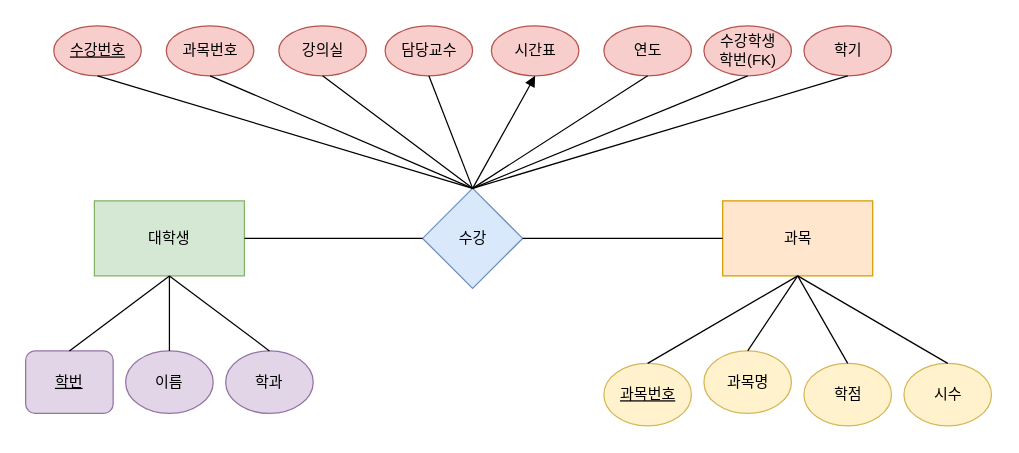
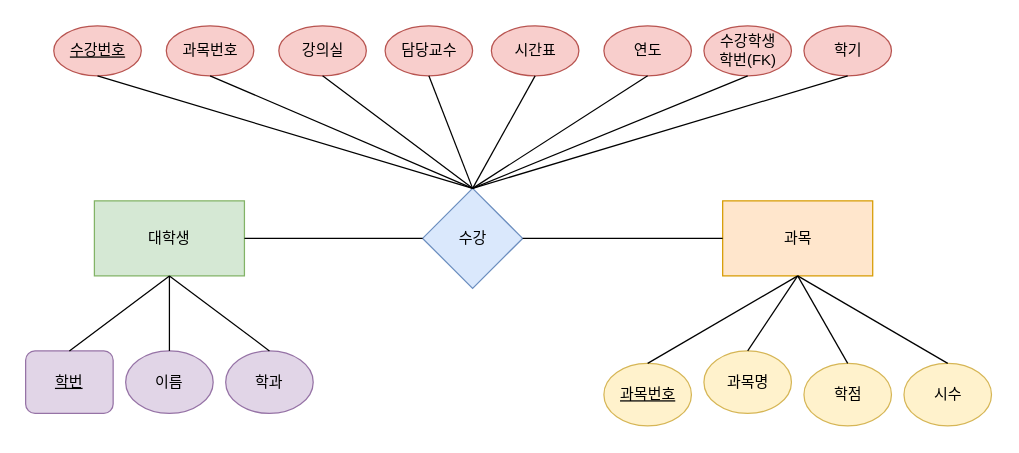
  <mxCell id="0" />
  <mxCell id="1" parent="0" />
  <mxCell id="2" value="대학생" style="rounded=0;whiteSpace=wrap;html=1;fillColor=#d5e8d4;strokeColor=#82b366;" vertex="1" parent="1"><mxGeometry x="75" y="160" width="120" height="60" as="geometry" /></mxCell>
  <mxCell id="3" value="수강" style="rhombus;whiteSpace=wrap;html=1;fillColor=#dae8fc;strokeColor=#6c8ebf;" vertex="1" parent="1"><mxGeometry x="337.5" y="150" width="80" height="80" as="geometry" /></mxCell>
  <mxCell id="4" value="과목" style="rounded=0;whiteSpace=wrap;html=1;fillColor=#ffe6cc;strokeColor=#d79b00;" vertex="1" parent="1"><mxGeometry x="577.5" y="160" width="120" height="60" as="geometry" /></mxCell>
  <mxCell id="5" value="" style="endArrow=none;html=1;rounded=0;entryX=0;entryY=0.5;entryDx=0;entryDy=0;exitX=1;exitY=0.5;exitDx=0;exitDy=0;" edge="1" parent="1" source="2" target="3"><mxGeometry width="50" height="50" relative="1" as="geometry"><mxPoint x="222.5" y="220" as="sourcePoint" /><mxPoint x="332.5" y="190" as="targetPoint" /></mxGeometry></mxCell>
  <mxCell id="6" value="" style="endArrow=none;html=1;rounded=0;entryX=0;entryY=0.5;entryDx=0;entryDy=0;exitX=1;exitY=0.5;exitDx=0;exitDy=0;" edge="1" parent="1" source="3" target="4"><mxGeometry width="50" height="50" relative="1" as="geometry"><mxPoint x="432.5" y="210" as="sourcePoint" /><mxPoint x="537.5" y="189.5" as="targetPoint" /></mxGeometry></mxCell>
  <mxCell id="7" value="&lt;u&gt;학번&lt;/u&gt;" style="whiteSpace=wrap;html=1;fillColor=#e1d5e7;strokeColor=#9673a6;rounded=1;" vertex="1" parent="1"><mxGeometry x="20" y="280" width="70" height="50" as="geometry" /></mxCell>
  <mxCell id="8" value="이름" style="ellipse;whiteSpace=wrap;html=1;fillColor=#e1d5e7;strokeColor=#9673a6;" vertex="1" parent="1"><mxGeometry x="100" y="280" width="70" height="50" as="geometry" /></mxCell>
  <mxCell id="9" value="학과" style="ellipse;whiteSpace=wrap;html=1;fillColor=#e1d5e7;strokeColor=#9673a6;" vertex="1" parent="1"><mxGeometry x="180" y="280" width="70" height="50" as="geometry" /></mxCell>
  <mxCell id="10" value="&lt;u&gt;과목번호&lt;/u&gt;" style="ellipse;whiteSpace=wrap;html=1;fillColor=#fff2cc;strokeColor=#d6b656;" vertex="1" parent="1"><mxGeometry x="482.5" y="290" width="70" height="50" as="geometry" /></mxCell>
  <mxCell id="11" value="과목명" style="ellipse;whiteSpace=wrap;html=1;fillColor=#fff2cc;strokeColor=#d6b656;" vertex="1" parent="1"><mxGeometry x="562.5" y="280" width="70" height="50" as="geometry" /></mxCell>
  <mxCell id="12" value="학점" style="ellipse;whiteSpace=wrap;html=1;fillColor=#fff2cc;strokeColor=#d6b656;" vertex="1" parent="1"><mxGeometry x="642.5" y="290" width="70" height="50" as="geometry" /></mxCell>
  <mxCell id="13" value="시수" style="ellipse;whiteSpace=wrap;html=1;fillColor=#fff2cc;strokeColor=#d6b656;" vertex="1" parent="1"><mxGeometry x="722.5" y="290" width="70" height="50" as="geometry" /></mxCell>
  <mxCell id="14" value="" style="endArrow=none;html=1;rounded=0;exitX=0.5;exitY=0;exitDx=0;exitDy=0;entryX=0.5;entryY=1;entryDx=0;entryDy=0;" edge="1" parent="1" source="10" target="4"><mxGeometry width="50" height="50" relative="1" as="geometry"><mxPoint x="537.5" y="280" as="sourcePoint" /><mxPoint x="637.5" y="230" as="targetPoint" /></mxGeometry></mxCell>
  <mxCell id="15" value="" style="endArrow=none;html=1;rounded=0;exitX=0.5;exitY=0;exitDx=0;exitDy=0;entryX=0.5;entryY=1;entryDx=0;entryDy=0;" edge="1" parent="1" source="11" target="4"><mxGeometry width="50" height="50" relative="1" as="geometry"><mxPoint x="577.5" y="290" as="sourcePoint" /><mxPoint x="637.5" y="230" as="targetPoint" /></mxGeometry></mxCell>
  <mxCell id="16" value="" style="endArrow=none;html=1;rounded=0;exitX=0.5;exitY=0;exitDx=0;exitDy=0;entryX=0.5;entryY=1;entryDx=0;entryDy=0;" edge="1" parent="1" source="12" target="4"><mxGeometry width="50" height="50" relative="1" as="geometry"><mxPoint x="637.5" y="297" as="sourcePoint" /><mxPoint x="642.5" y="260" as="targetPoint" /></mxGeometry></mxCell>
  <mxCell id="17" value="" style="endArrow=none;html=1;rounded=0;exitX=0.5;exitY=0;exitDx=0;exitDy=0;entryX=0.5;entryY=1;entryDx=0;entryDy=0;" edge="1" parent="1" source="13" target="4"><mxGeometry width="50" height="50" relative="1" as="geometry"><mxPoint x="727.5" y="290" as="sourcePoint" /><mxPoint x="637.5" y="230" as="targetPoint" /></mxGeometry></mxCell>
  <mxCell id="18" value="&lt;u&gt;수강번호&lt;/u&gt;" style="ellipse;whiteSpace=wrap;html=1;fillColor=#f8cecc;strokeColor=#b85450;" vertex="1" parent="1"><mxGeometry x="42.5" y="20" width="70" height="40" as="geometry" /></mxCell>
  <mxCell id="19" value="과목번호" style="ellipse;whiteSpace=wrap;html=1;fillColor=#f8cecc;strokeColor=#b85450;" vertex="1" parent="1"><mxGeometry x="132.5" y="20" width="70" height="40" as="geometry" /></mxCell>
  <mxCell id="20" value="강의실" style="ellipse;whiteSpace=wrap;html=1;fillColor=#f8cecc;strokeColor=#b85450;" vertex="1" parent="1"><mxGeometry x="222.5" y="20" width="70" height="40" as="geometry" /></mxCell>
  <mxCell id="21" value="담당교수" style="ellipse;whiteSpace=wrap;html=1;fillColor=#f8cecc;strokeColor=#b85450;" vertex="1" parent="1"><mxGeometry x="307.5" y="20" width="70" height="40" as="geometry" /></mxCell>
  <mxCell id="22" value="시간표" style="ellipse;whiteSpace=wrap;html=1;fillColor=#f8cecc;strokeColor=#b85450;" vertex="1" parent="1"><mxGeometry x="392.5" y="20" width="70" height="40" as="geometry" /></mxCell>
  <mxCell id="23" value="연도" style="ellipse;whiteSpace=wrap;html=1;fillColor=#f8cecc;strokeColor=#b85450;" vertex="1" parent="1"><mxGeometry x="482.5" y="20" width="70" height="40" as="geometry" /></mxCell>
  <mxCell id="24" value="학기" style="ellipse;whiteSpace=wrap;html=1;fillColor=#f8cecc;strokeColor=#b85450;" vertex="1" parent="1"><mxGeometry x="642.5" y="20" width="70" height="40" as="geometry" /></mxCell>
  <mxCell id="25" value="" style="endArrow=none;html=1;rounded=0;exitX=0.5;exitY=0;exitDx=0;exitDy=0;entryX=0.5;entryY=1;entryDx=0;entryDy=0;" edge="1" parent="1" source="3" target="18"><mxGeometry width="50" height="50" relative="1" as="geometry"><mxPoint x="22.5" y="110" as="sourcePoint" /><mxPoint x="82.5" y="70" as="targetPoint" /></mxGeometry></mxCell>
  <mxCell id="26" value="" style="endArrow=none;html=1;rounded=0;exitX=0.5;exitY=0;exitDx=0;exitDy=0;entryX=0.5;entryY=1;entryDx=0;entryDy=0;" edge="1" parent="1" source="3" target="24"><mxGeometry width="50" height="50" relative="1" as="geometry"><mxPoint x="841" y="113" as="sourcePoint" /><mxPoint x="594" y="60" as="targetPoint" /></mxGeometry></mxCell>
  <mxCell id="27" value="수강학생&lt;br&gt;학번(FK)" style="ellipse;whiteSpace=wrap;html=1;fillColor=#f8cecc;strokeColor=#b85450;" vertex="1" parent="1"><mxGeometry x="562.5" y="20" width="70" height="40" as="geometry" /></mxCell>
  <mxCell id="28" value="" style="endArrow=none;html=1;rounded=0;exitX=0.5;exitY=0;exitDx=0;exitDy=0;entryX=0.5;entryY=1;entryDx=0;entryDy=0;" edge="1" parent="1" source="7" target="2"><mxGeometry width="50" height="50" relative="1" as="geometry"><mxPoint x="45" y="280" as="sourcePoint" /><mxPoint x="155" y="213" as="targetPoint" /></mxGeometry></mxCell>
  <mxCell id="29" value="" style="endArrow=none;html=1;rounded=0;exitX=0.5;exitY=1;exitDx=0;exitDy=0;entryX=0.5;entryY=0;entryDx=0;entryDy=0;" edge="1" parent="1" source="2" target="9"><mxGeometry width="50" height="50" relative="1" as="geometry"><mxPoint x="155" y="270" as="sourcePoint" /><mxPoint x="245" y="210" as="targetPoint" /></mxGeometry></mxCell>
  <mxCell id="30" value="" style="endArrow=none;html=1;rounded=0;exitX=0.5;exitY=1;exitDx=0;exitDy=0;entryX=0.5;entryY=0;entryDx=0;entryDy=0;" edge="1" parent="1" source="2" target="8"><mxGeometry width="50" height="50" relative="1" as="geometry"><mxPoint x="120" y="240" as="sourcePoint" /><mxPoint x="195" y="300" as="targetPoint" /></mxGeometry></mxCell>
  <mxCell id="31" value="" style="endArrow=none;html=1;rounded=0;exitX=0.5;exitY=0;exitDx=0;exitDy=0;entryX=0.5;entryY=1;entryDx=0;entryDy=0;" edge="1" parent="1" source="3" target="23"><mxGeometry width="50" height="50" relative="1" as="geometry"><mxPoint x="382.5" y="150" as="sourcePoint" /><mxPoint x="512.5" y="60" as="targetPoint" /></mxGeometry></mxCell>
  <mxCell id="32" value="" style="endArrow=none;html=1;rounded=0;exitX=0.5;exitY=0;exitDx=0;exitDy=0;entryX=0.5;entryY=1;entryDx=0;entryDy=0;" edge="1" parent="1" source="3" target="27"><mxGeometry width="50" height="50" relative="1" as="geometry"><mxPoint x="552.5" y="110" as="sourcePoint" /><mxPoint x="592.5" y="60" as="targetPoint" /></mxGeometry></mxCell>
- <mxCell id="33" value="" style="endArrow=block;html=1;rounded=0;exitX=0.5;exitY=0;exitDx=0;exitDy=0;entryX=0.5;entryY=1;entryDx=0;entryDy=0;" edge="1" parent="1" source="3" target="22"><mxGeometry width="50" height="50" relative="1" as="geometry"><mxPoint x="377.5" y="110" as="sourcePoint" /><mxPoint x="427.5" y="60" as="targetPoint" /></mxGeometry></mxCell>
+ <mxCell id="33" value="" style="endArrow=none;html=1;rounded=0;exitX=0.5;exitY=0;exitDx=0;exitDy=0;entryX=0.5;entryY=1;entryDx=0;entryDy=0;" edge="1" parent="1" source="3" target="22"><mxGeometry width="50" height="50" relative="1" as="geometry"><mxPoint x="377.5" y="110" as="sourcePoint" /><mxPoint x="427.5" y="60" as="targetPoint" /></mxGeometry></mxCell>
  <mxCell id="34" value="" style="endArrow=none;html=1;rounded=0;exitX=0.5;exitY=0;exitDx=0;exitDy=0;entryX=0.5;entryY=1;entryDx=0;entryDy=0;" edge="1" parent="1" source="3" target="21"><mxGeometry width="50" height="50" relative="1" as="geometry"><mxPoint x="292.5" y="110" as="sourcePoint" /><mxPoint x="322.5" y="80" as="targetPoint" /></mxGeometry></mxCell>
  <mxCell id="35" value="" style="endArrow=none;html=1;rounded=0;entryX=0.5;entryY=1;entryDx=0;entryDy=0;exitX=0.5;exitY=0;exitDx=0;exitDy=0;" edge="1" parent="1" source="3" target="20"><mxGeometry width="50" height="50" relative="1" as="geometry"><mxPoint x="242.5" y="150" as="sourcePoint" /><mxPoint x="302.5" y="80" as="targetPoint" /></mxGeometry></mxCell>
  <mxCell id="36" value="" style="endArrow=none;html=1;rounded=0;entryX=0.5;entryY=1;entryDx=0;entryDy=0;exitX=0.5;exitY=0;exitDx=0;exitDy=0;" edge="1" parent="1" source="3" target="19"><mxGeometry width="50" height="50" relative="1" as="geometry"><mxPoint x="252.5" y="210" as="sourcePoint" /><mxPoint x="302.5" y="160" as="targetPoint" /></mxGeometry></mxCell>
